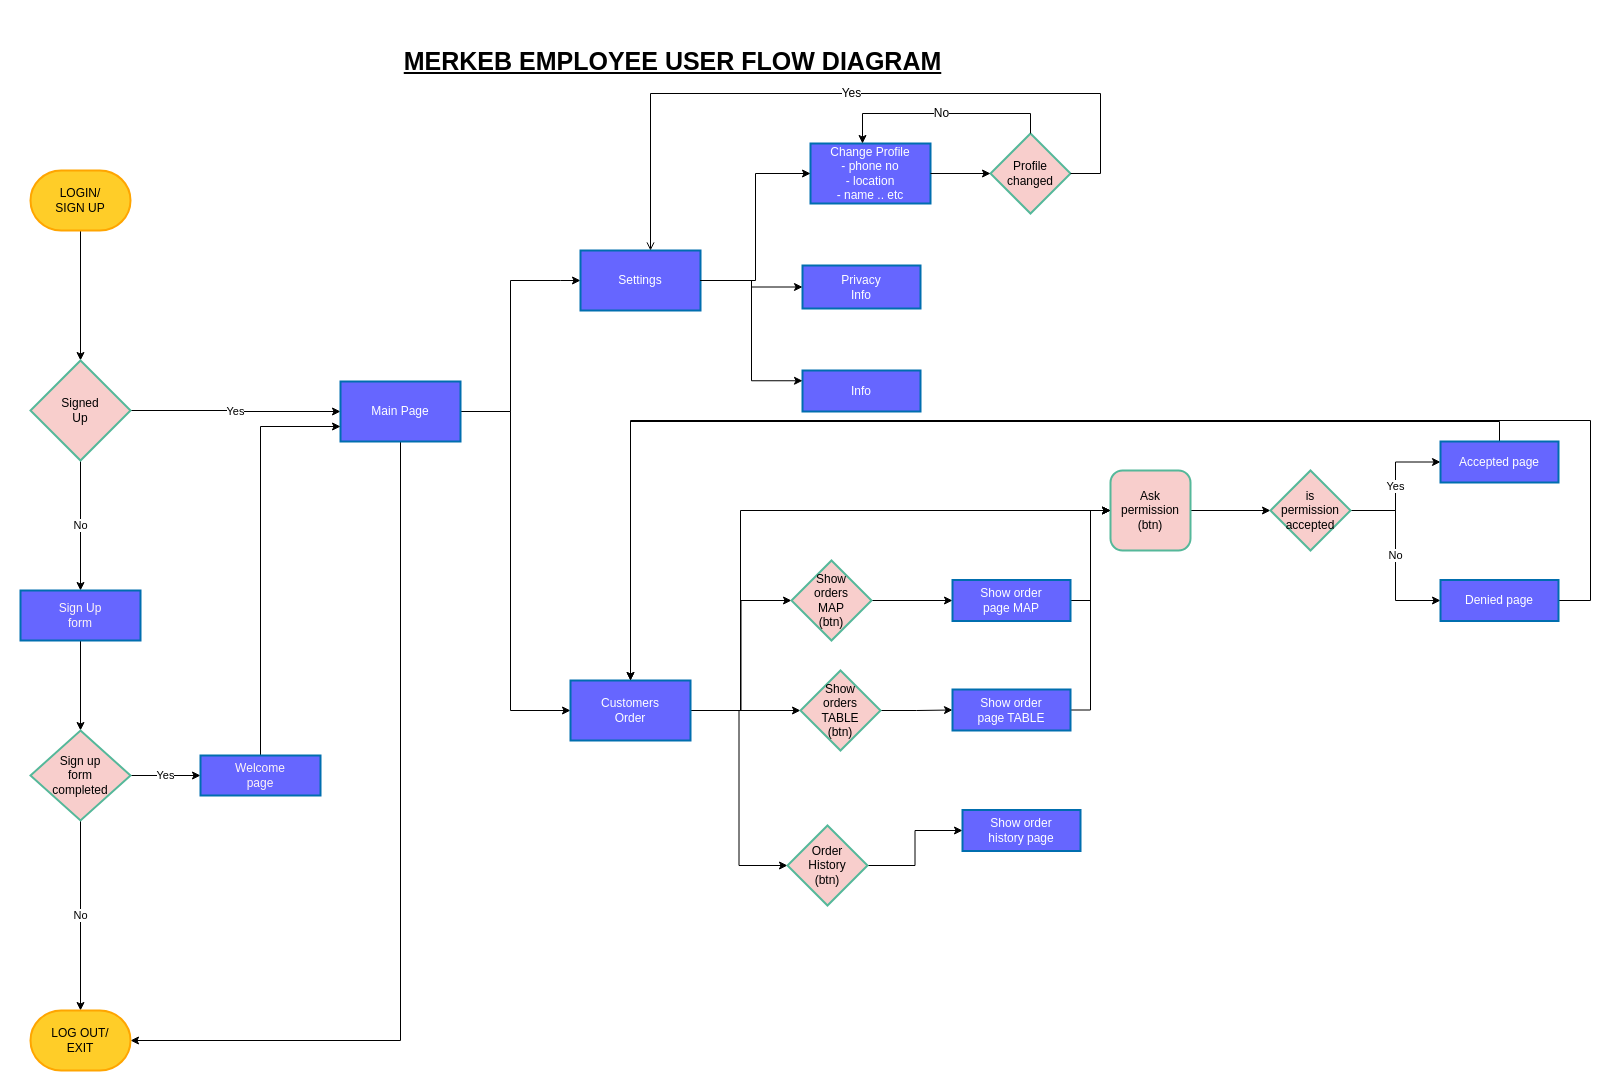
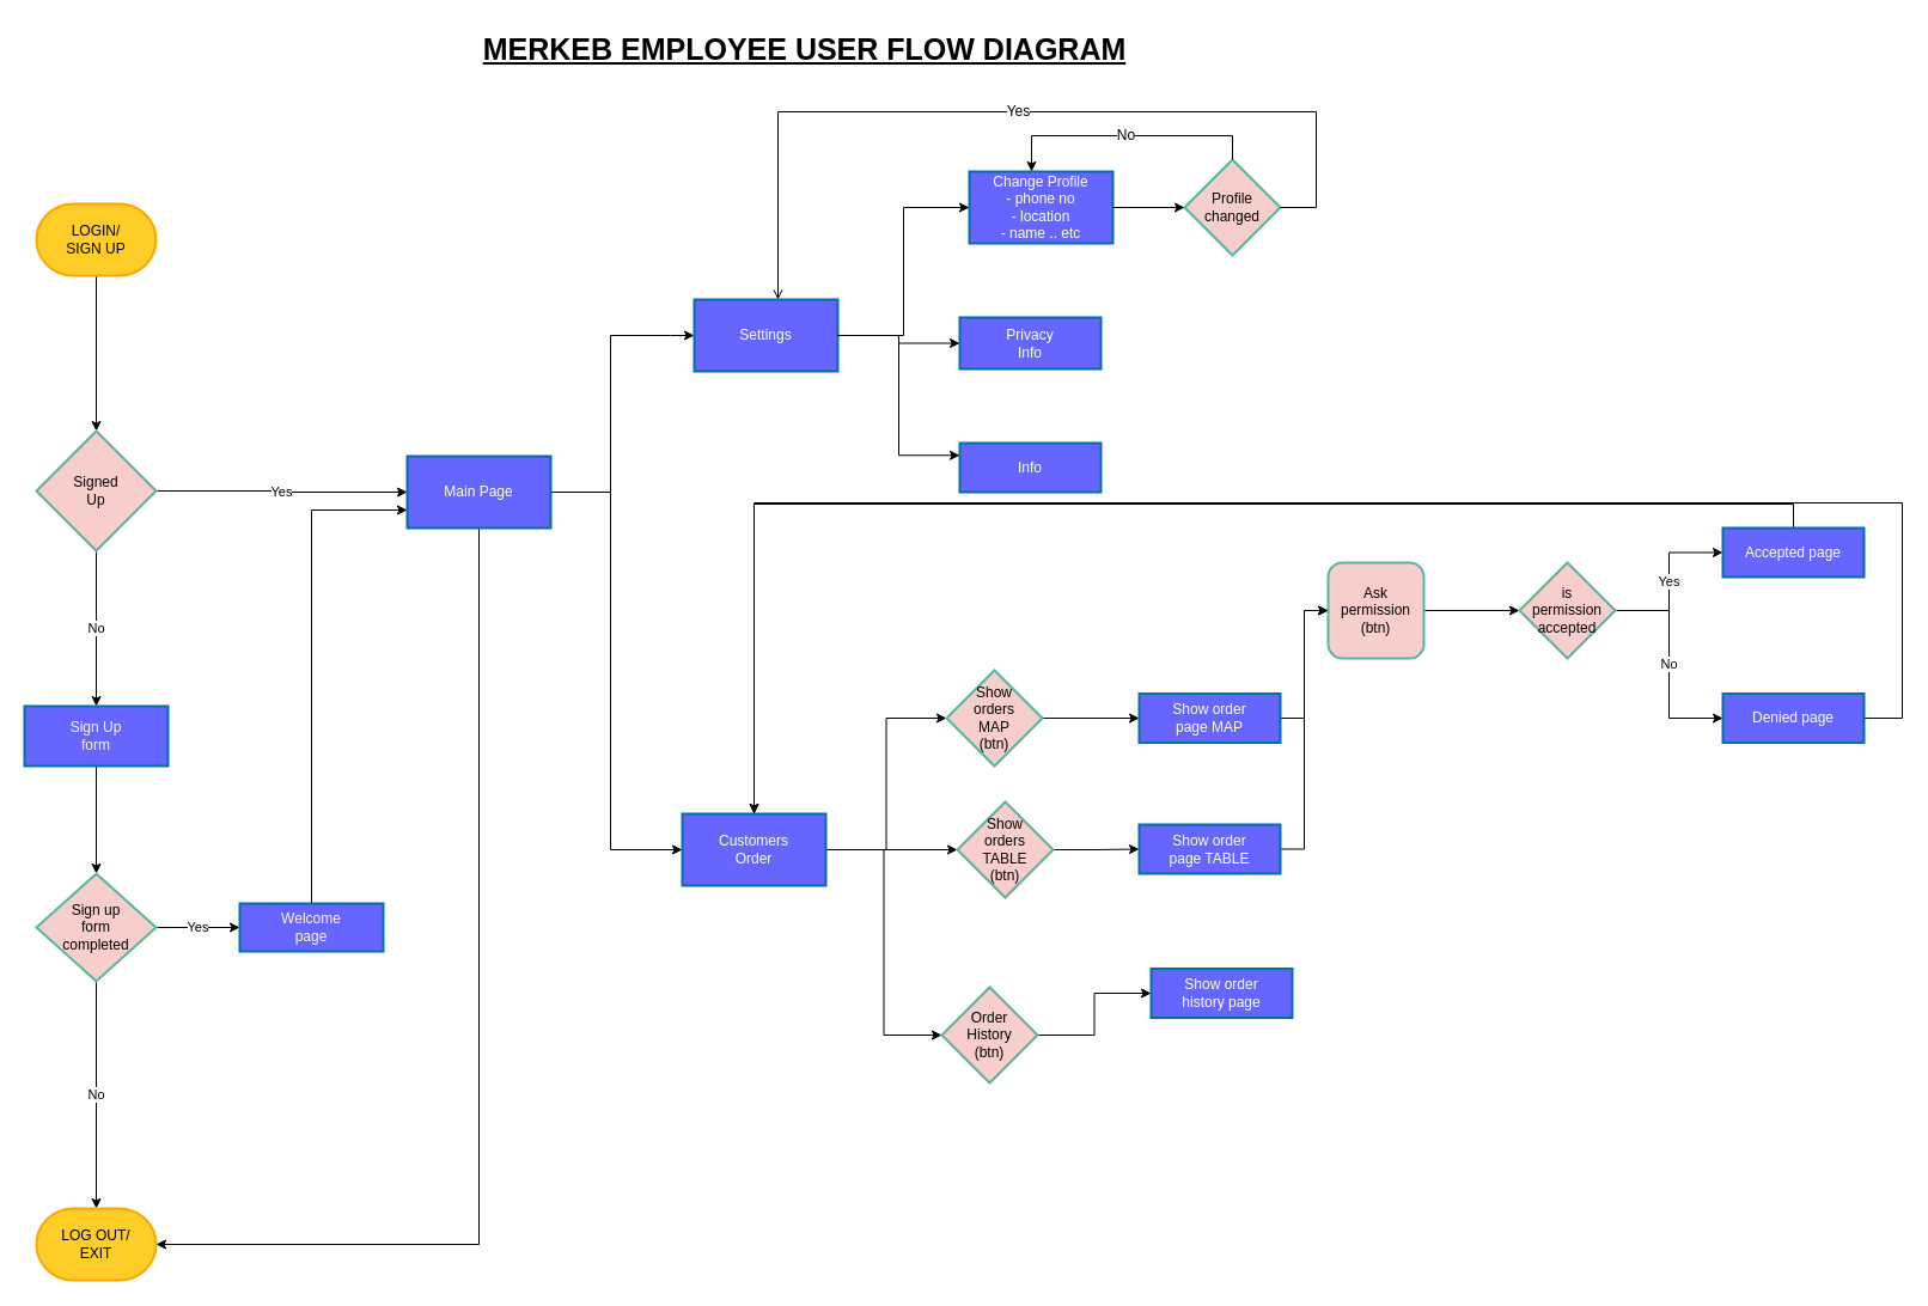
  <mxCell id="0" />
  <mxCell id="1" parent="0" />
  <mxCell id="2" style="edgeStyle=orthogonalEdgeStyle;rounded=0;orthogonalLoop=1;jettySize=auto;html=1;exitX=0.5;exitY=1;exitDx=0;exitDy=0;exitPerimeter=0;" parent="1" source="3" target="6" edge="1"><mxGeometry relative="1" as="geometry" /></mxCell>
  <mxCell id="3" value="LOGIN/&lt;br&gt;SIGN UP" style="strokeWidth=2;html=1;shape=mxgraph.flowchart.terminator;whiteSpace=wrap;fillColor=#FFCD28;strokeColor=#FFA500;" parent="1" vertex="1"><mxGeometry x="30" y="170" width="100" height="60" as="geometry" /></mxCell>
  <mxCell id="4" value="No" style="edgeStyle=orthogonalEdgeStyle;rounded=0;orthogonalLoop=1;jettySize=auto;html=1;" parent="1" source="6" target="12" edge="1"><mxGeometry relative="1" as="geometry" /></mxCell>
  <mxCell id="5" value="Yes" style="edgeStyle=orthogonalEdgeStyle;rounded=0;orthogonalLoop=1;jettySize=auto;html=1;exitX=1;exitY=0.5;exitDx=0;exitDy=0;exitPerimeter=0;entryX=0;entryY=0.5;entryDx=0;entryDy=0;fontColor=#000000;" parent="1" source="6" target="10" edge="1"><mxGeometry relative="1" as="geometry" /></mxCell>
  <mxCell id="6" value="Signed&lt;br&gt;Up" style="strokeWidth=2;html=1;shape=mxgraph.flowchart.decision;whiteSpace=wrap;fillColor=#F8CECC;strokeColor=#55B89A;fontColor=#000000;" parent="1" vertex="1"><mxGeometry x="30" y="360" width="100" height="100" as="geometry" /></mxCell>
  <mxCell id="7" style="edgeStyle=orthogonalEdgeStyle;rounded=0;orthogonalLoop=1;jettySize=auto;html=1;exitX=0.5;exitY=1;exitDx=0;exitDy=0;entryX=1;entryY=0.5;entryDx=0;entryDy=0;entryPerimeter=0;fontColor=#FFFFFF;" parent="1" source="10" target="16" edge="1"><mxGeometry relative="1" as="geometry" /></mxCell>
  <mxCell id="8" value="" style="edgeStyle=orthogonalEdgeStyle;rounded=0;orthogonalLoop=1;jettySize=auto;html=1;fontColor=#FFFFFF;entryX=0;entryY=0.5;entryDx=0;entryDy=0;" parent="1" source="10" target="20" edge="1"><mxGeometry relative="1" as="geometry"><mxPoint x="540" y="280" as="targetPoint" /><Array as="points"><mxPoint x="510" y="411" /><mxPoint x="510" y="280" /><mxPoint x="560" y="280" /></Array></mxGeometry></mxCell>
  <mxCell id="9" style="edgeStyle=orthogonalEdgeStyle;rounded=0;orthogonalLoop=1;jettySize=auto;html=1;exitX=1;exitY=0.5;exitDx=0;exitDy=0;entryX=0;entryY=0.5;entryDx=0;entryDy=0;" edge="1" parent="1" source="10" target="35"><mxGeometry relative="1" as="geometry"><Array as="points"><mxPoint x="510" y="411" /><mxPoint x="510" y="710" /></Array></mxGeometry></mxCell>
  <mxCell id="10" value="&lt;font color=&quot;#ffffff&quot;&gt;Main Page&lt;/font&gt;" style="whiteSpace=wrap;html=1;fillColor=#6666FF;strokeColor=#006EAF;strokeWidth=2;" parent="1" vertex="1"><mxGeometry x="340" y="381" width="120" height="60" as="geometry" /></mxCell>
  <mxCell id="11" value="" style="edgeStyle=orthogonalEdgeStyle;rounded=0;orthogonalLoop=1;jettySize=auto;html=1;fontColor=#FFF5F6;" parent="1" source="12" target="15" edge="1"><mxGeometry relative="1" as="geometry" /></mxCell>
  <mxCell id="12" value="&lt;font color=&quot;#fff5f6&quot;&gt;Sign Up&lt;br&gt;form&lt;/font&gt;" style="whiteSpace=wrap;html=1;fillColor=#6666FF;strokeColor=#006EAF;strokeWidth=2;fontColor=#FFFFF;" parent="1" vertex="1"><mxGeometry x="20" y="590" width="120" height="50" as="geometry" /></mxCell>
  <mxCell id="13" value="No" style="edgeStyle=orthogonalEdgeStyle;rounded=0;orthogonalLoop=1;jettySize=auto;html=1;exitX=0.5;exitY=1;exitDx=0;exitDy=0;fontColor=#000000;" parent="1" source="15" target="16" edge="1"><mxGeometry relative="1" as="geometry" /></mxCell>
  <mxCell id="14" value="Yes" style="edgeStyle=orthogonalEdgeStyle;rounded=0;orthogonalLoop=1;jettySize=auto;html=1;exitX=1;exitY=0.5;exitDx=0;exitDy=0;fontColor=#000000;" parent="1" source="15" target="18" edge="1"><mxGeometry relative="1" as="geometry" /></mxCell>
  <mxCell id="15" value="Sign up&lt;br&gt;form &lt;br&gt;completed" style="rhombus;whiteSpace=wrap;html=1;fillColor=#F8CECC;strokeColor=#55B89A;fontColor=#000000;strokeWidth=2;" parent="1" vertex="1"><mxGeometry x="30" y="730" width="100" height="90" as="geometry" /></mxCell>
  <mxCell id="16" value="LOG OUT/&lt;br&gt;EXIT" style="strokeWidth=2;html=1;shape=mxgraph.flowchart.terminator;whiteSpace=wrap;fillColor=#FFCD28;strokeColor=#FFA500;" parent="1" vertex="1"><mxGeometry x="30" y="1010" width="100" height="60" as="geometry" /></mxCell>
  <mxCell id="17" style="edgeStyle=orthogonalEdgeStyle;rounded=0;orthogonalLoop=1;jettySize=auto;html=1;exitX=0.5;exitY=0;exitDx=0;exitDy=0;entryX=0;entryY=0.75;entryDx=0;entryDy=0;fontColor=#000000;" parent="1" source="18" target="10" edge="1"><mxGeometry relative="1" as="geometry" /></mxCell>
  <mxCell id="18" value="&lt;font color=&quot;#fff5f6&quot;&gt;Welcome&lt;br&gt;page&lt;br&gt;&lt;/font&gt;" style="whiteSpace=wrap;html=1;fillColor=#6666FF;strokeColor=#006EAF;strokeWidth=2;fontColor=#FFFFF;" parent="1" vertex="1"><mxGeometry x="200" y="755" width="120" height="40" as="geometry" /></mxCell>
  <mxCell id="19" value="" style="group" parent="1" vertex="1" connectable="0"><mxGeometry x="580" y="93" width="520" height="318" as="geometry" /></mxCell>
  <mxCell id="20" value="Settings" style="whiteSpace=wrap;html=1;fillColor=#6666FF;strokeColor=#006EAF;fontColor=#ffffff;strokeWidth=2;" parent="19" vertex="1"><mxGeometry y="157" width="120" height="60" as="geometry" /></mxCell>
  <mxCell id="21" value="Change Profile&lt;br&gt;- phone no&lt;br&gt;- location&lt;br&gt;- name .. etc" style="whiteSpace=wrap;html=1;fillColor=#6666FF;strokeColor=#006EAF;fontColor=#ffffff;strokeWidth=2;" parent="19" vertex="1"><mxGeometry x="230" y="50" width="120" height="60" as="geometry" /></mxCell>
  <mxCell id="22" style="edgeStyle=elbowEdgeStyle;rounded=0;orthogonalLoop=1;jettySize=auto;html=1;exitX=1;exitY=0.5;exitDx=0;exitDy=0;fontFamily=Helvetica;fontSize=12;fontColor=default;strokeColor=default;" parent="19" source="20" target="21" edge="1"><mxGeometry relative="1" as="geometry" /></mxCell>
  <mxCell id="23" value="Profile&lt;br&gt;changed" style="rhombus;whiteSpace=wrap;html=1;fillColor=#f8cecc;strokeColor=#55B89A;fontColor=default;strokeWidth=2;" parent="19" vertex="1"><mxGeometry x="410" y="40" width="80" height="80" as="geometry" /></mxCell>
  <mxCell id="24" value="" style="edgeStyle=orthogonalEdgeStyle;rounded=0;orthogonalLoop=1;jettySize=auto;html=1;fontFamily=Helvetica;fontSize=12;fontColor=default;" parent="19" source="21" target="23" edge="1"><mxGeometry relative="1" as="geometry" /></mxCell>
  <mxCell id="25" value="No" style="edgeStyle=orthogonalEdgeStyle;rounded=0;orthogonalLoop=1;jettySize=auto;html=1;fontFamily=Helvetica;fontSize=12;fontColor=default;" parent="19" source="23" target="21" edge="1"><mxGeometry relative="1" as="geometry"><mxPoint x="320" y="90" as="sourcePoint" /><mxPoint x="420" y="90" as="targetPoint" /><Array as="points"><mxPoint x="450" y="20" /><mxPoint x="282" y="20" /></Array></mxGeometry></mxCell>
  <mxCell id="26" value="Yes" style="edgeStyle=orthogonalEdgeStyle;rounded=0;orthogonalLoop=1;jettySize=auto;html=1;fontFamily=Helvetica;fontSize=12;fontColor=default;endArrow=open;" parent="19" source="23" target="20" edge="1"><mxGeometry relative="1" as="geometry"><mxPoint x="460" y="50" as="sourcePoint" /><mxPoint x="260" y="60" as="targetPoint" /><Array as="points"><mxPoint x="520" y="80" /><mxPoint x="520" /><mxPoint x="70" /></Array></mxGeometry></mxCell>
  <mxCell id="27" value="Privacy&lt;br&gt;Info" style="whiteSpace=wrap;html=1;fillColor=#6666FF;strokeColor=#006EAF;fontColor=#ffffff;strokeWidth=2;" parent="19" vertex="1"><mxGeometry x="222" y="172" width="118" height="43" as="geometry" /></mxCell>
  <mxCell id="28" style="edgeStyle=elbowEdgeStyle;rounded=0;orthogonalLoop=1;jettySize=auto;html=1;exitX=1;exitY=0.5;exitDx=0;exitDy=0;entryX=0;entryY=0.5;entryDx=0;entryDy=0;fontFamily=Helvetica;fontSize=12;fontColor=default;strokeColor=default;" parent="19" source="20" target="27" edge="1"><mxGeometry relative="1" as="geometry" /></mxCell>
  <mxCell id="29" value="Info" style="whiteSpace=wrap;html=1;fillColor=#6666FF;strokeColor=#006EAF;fontColor=#ffffff;strokeWidth=2;" parent="19" vertex="1"><mxGeometry x="222" y="277" width="118" height="41" as="geometry" /></mxCell>
  <mxCell id="30" style="edgeStyle=elbowEdgeStyle;rounded=0;orthogonalLoop=1;jettySize=auto;html=1;exitX=1;exitY=0.5;exitDx=0;exitDy=0;entryX=0;entryY=0.25;entryDx=0;entryDy=0;fontFamily=Helvetica;fontSize=12;fontColor=default;strokeColor=default;" parent="19" source="20" target="29" edge="1"><mxGeometry relative="1" as="geometry" /></mxCell>
  <mxCell id="31" style="edgeStyle=orthogonalEdgeStyle;rounded=0;orthogonalLoop=1;jettySize=auto;html=1;exitX=1;exitY=0.5;exitDx=0;exitDy=0;entryX=0;entryY=0.5;entryDx=0;entryDy=0;" edge="1" parent="1" source="35" target="41"><mxGeometry relative="1" as="geometry" /></mxCell>
  <mxCell id="32" style="edgeStyle=orthogonalEdgeStyle;rounded=0;orthogonalLoop=1;jettySize=auto;html=1;exitX=1;exitY=0.5;exitDx=0;exitDy=0;entryX=0;entryY=0.5;entryDx=0;entryDy=0;" edge="1" parent="1" source="35" target="39"><mxGeometry relative="1" as="geometry" /></mxCell>
- <mxCell id="33" style="edgeStyle=orthogonalEdgeStyle;rounded=0;orthogonalLoop=1;jettySize=auto;html=1;exitX=1;exitY=0.5;exitDx=0;exitDy=0;entryX=0;entryY=0.5;entryDx=0;entryDy=0;" edge="1" parent="1" source="35" target="37"><mxGeometry relative="1" as="geometry"><Array as="points"><mxPoint x="740" y="710" /><mxPoint x="740" y="510" /></Array></mxGeometry></mxCell>
  <mxCell id="34" style="edgeStyle=orthogonalEdgeStyle;rounded=0;orthogonalLoop=1;jettySize=auto;html=1;exitX=1;exitY=0.5;exitDx=0;exitDy=0;entryX=0;entryY=0.5;entryDx=0;entryDy=0;" edge="1" parent="1" source="35" target="43"><mxGeometry relative="1" as="geometry" /></mxCell>
  <mxCell id="35" value="Customers&lt;br&gt;Order" style="whiteSpace=wrap;html=1;fillColor=#6666FF;strokeColor=#006EAF;fontColor=#ffffff;strokeWidth=2;" parent="1" vertex="1"><mxGeometry x="570" y="680" width="120" height="60" as="geometry" /></mxCell>
  <mxCell id="36" value="" style="edgeStyle=orthogonalEdgeStyle;rounded=0;orthogonalLoop=1;jettySize=auto;html=1;" edge="1" parent="1" source="37" target="51"><mxGeometry relative="1" as="geometry" /></mxCell>
  <mxCell id="37" value="Ask permission&lt;br&gt;(btn)" style="whiteSpace=wrap;html=1;fillColor=#f8cecc;strokeColor=#55B89A;fontColor=default;strokeWidth=2;rounded=1;" parent="1" vertex="1"><mxGeometry x="1110" y="470" width="80" height="80" as="geometry" /></mxCell>
  <mxCell id="38" style="edgeStyle=orthogonalEdgeStyle;rounded=0;orthogonalLoop=1;jettySize=auto;html=1;exitX=1;exitY=0.5;exitDx=0;exitDy=0;" edge="1" parent="1" source="39" target="45"><mxGeometry relative="1" as="geometry" /></mxCell>
  <mxCell id="39" value="Show &lt;br&gt;orders&lt;br&gt;MAP&lt;br&gt;(btn)" style="rhombus;whiteSpace=wrap;html=1;fillColor=#f8cecc;strokeColor=#55B89A;fontColor=default;strokeWidth=2;" vertex="1" parent="1"><mxGeometry x="791" y="560" width="80" height="80" as="geometry" /></mxCell>
  <mxCell id="40" style="edgeStyle=orthogonalEdgeStyle;rounded=0;orthogonalLoop=1;jettySize=auto;html=1;exitX=1;exitY=0.5;exitDx=0;exitDy=0;entryX=0;entryY=0.5;entryDx=0;entryDy=0;" edge="1" parent="1" source="41" target="47"><mxGeometry relative="1" as="geometry" /></mxCell>
  <mxCell id="41" value="Show &lt;br&gt;orders&lt;br&gt;TABLE&lt;br&gt;(btn)" style="rhombus;whiteSpace=wrap;html=1;fillColor=#f8cecc;strokeColor=#55B89A;fontColor=default;strokeWidth=2;" vertex="1" parent="1"><mxGeometry x="800" y="670" width="80" height="80" as="geometry" /></mxCell>
  <mxCell id="42" style="edgeStyle=orthogonalEdgeStyle;rounded=0;orthogonalLoop=1;jettySize=auto;html=1;exitX=1;exitY=0.5;exitDx=0;exitDy=0;entryX=0;entryY=0.5;entryDx=0;entryDy=0;" edge="1" parent="1" source="43" target="48"><mxGeometry relative="1" as="geometry" /></mxCell>
  <mxCell id="43" value="Order &lt;br&gt;History&lt;br&gt;(btn)" style="rhombus;whiteSpace=wrap;html=1;fillColor=#f8cecc;strokeColor=#55B89A;fontColor=default;strokeWidth=2;" vertex="1" parent="1"><mxGeometry x="787" y="825" width="80" height="80" as="geometry" /></mxCell>
  <mxCell id="44" style="edgeStyle=orthogonalEdgeStyle;rounded=0;orthogonalLoop=1;jettySize=auto;html=1;exitX=1;exitY=0.5;exitDx=0;exitDy=0;entryX=0;entryY=0.5;entryDx=0;entryDy=0;" edge="1" parent="1" source="45" target="37"><mxGeometry relative="1" as="geometry" /></mxCell>
  <mxCell id="45" value="Show order&lt;br&gt;page MAP" style="whiteSpace=wrap;html=1;fillColor=#6666FF;strokeColor=#006EAF;fontColor=#ffffff;strokeWidth=2;" vertex="1" parent="1"><mxGeometry x="952" y="579.5" width="118" height="41" as="geometry" /></mxCell>
  <mxCell id="46" style="edgeStyle=orthogonalEdgeStyle;rounded=0;orthogonalLoop=1;jettySize=auto;html=1;exitX=1;exitY=0.5;exitDx=0;exitDy=0;entryX=0;entryY=0.5;entryDx=0;entryDy=0;" edge="1" parent="1" source="47" target="37"><mxGeometry relative="1" as="geometry"><mxPoint x="1090" y="510" as="targetPoint" /></mxGeometry></mxCell>
  <mxCell id="47" value="Show order&lt;br&gt;page TABLE" style="whiteSpace=wrap;html=1;fillColor=#6666FF;strokeColor=#006EAF;fontColor=#ffffff;strokeWidth=2;" vertex="1" parent="1"><mxGeometry x="952" y="689" width="118" height="41" as="geometry" /></mxCell>
  <mxCell id="48" value="Show order&lt;br&gt;history page" style="whiteSpace=wrap;html=1;fillColor=#6666FF;strokeColor=#006EAF;fontColor=#ffffff;strokeWidth=2;" vertex="1" parent="1"><mxGeometry x="962" y="809.5" width="118" height="41" as="geometry" /></mxCell>
  <mxCell id="49" value="Yes" style="edgeStyle=orthogonalEdgeStyle;rounded=0;orthogonalLoop=1;jettySize=auto;html=1;exitX=1;exitY=0.5;exitDx=0;exitDy=0;entryX=0;entryY=0.5;entryDx=0;entryDy=0;" edge="1" parent="1" source="51" target="53"><mxGeometry relative="1" as="geometry" /></mxCell>
  <mxCell id="50" value="No" style="edgeStyle=orthogonalEdgeStyle;rounded=0;orthogonalLoop=1;jettySize=auto;html=1;exitX=1;exitY=0.5;exitDx=0;exitDy=0;entryX=0;entryY=0.5;entryDx=0;entryDy=0;" edge="1" parent="1" source="51" target="55"><mxGeometry relative="1" as="geometry" /></mxCell>
  <mxCell id="51" value="is&lt;br&gt;permission&lt;br&gt;accepted" style="rhombus;whiteSpace=wrap;html=1;fillColor=#f8cecc;strokeColor=#55B89A;fontColor=default;strokeWidth=2;" vertex="1" parent="1"><mxGeometry x="1270" y="470" width="80" height="80" as="geometry" /></mxCell>
  <mxCell id="52" style="edgeStyle=orthogonalEdgeStyle;rounded=0;orthogonalLoop=1;jettySize=auto;html=1;exitX=0.5;exitY=0;exitDx=0;exitDy=0;entryX=0.5;entryY=0;entryDx=0;entryDy=0;" edge="1" parent="1" source="53" target="35"><mxGeometry relative="1" as="geometry" /></mxCell>
  <mxCell id="53" value="Accepted page" style="whiteSpace=wrap;html=1;fillColor=#6666FF;strokeColor=#006EAF;fontColor=#ffffff;strokeWidth=2;" vertex="1" parent="1"><mxGeometry x="1440" y="441" width="118" height="41" as="geometry" /></mxCell>
  <mxCell id="54" style="edgeStyle=orthogonalEdgeStyle;rounded=0;orthogonalLoop=1;jettySize=auto;html=1;exitX=0.5;exitY=0;exitDx=0;exitDy=0;entryX=0.5;entryY=0;entryDx=0;entryDy=0;" edge="1" parent="1" source="55" target="35"><mxGeometry relative="1" as="geometry"><Array as="points"><mxPoint x="1499" y="600" /><mxPoint x="1590" y="600" /><mxPoint x="1590" y="420" /><mxPoint x="630" y="420" /></Array></mxGeometry></mxCell>
  <mxCell id="55" value="Denied page" style="whiteSpace=wrap;html=1;fillColor=#6666FF;strokeColor=#006EAF;fontColor=#ffffff;strokeWidth=2;" vertex="1" parent="1"><mxGeometry x="1440" y="579.5" width="118" height="41" as="geometry" /></mxCell>
- <mxCell id="56" value="MERKEB EMPLOYEE USER FLOW DIAGRAM" style="text;html=1;align=center;verticalAlign=middle;resizable=0;points=[];autosize=1;strokeColor=none;fillColor=none;fontSize=25;fontFamily=Helvetica;fontColor=#000000;fontStyle=5" vertex="1" parent="1"><mxGeometry x="397" y="40" width="550" height="40" as="geometry" /></mxCell>
+ <mxCell id="56" value="MERKEB EMPLOYEE USER FLOW DIAGRAM" style="text;html=1;align=center;verticalAlign=middle;resizable=0;points=[];autosize=1;strokeColor=none;fillColor=none;fontSize=25;fontFamily=Helvetica;fontColor=#000000;fontStyle=5" vertex="1" parent="1"><mxGeometry x="397" y="20" width="550" height="40" as="geometry" /></mxCell>
